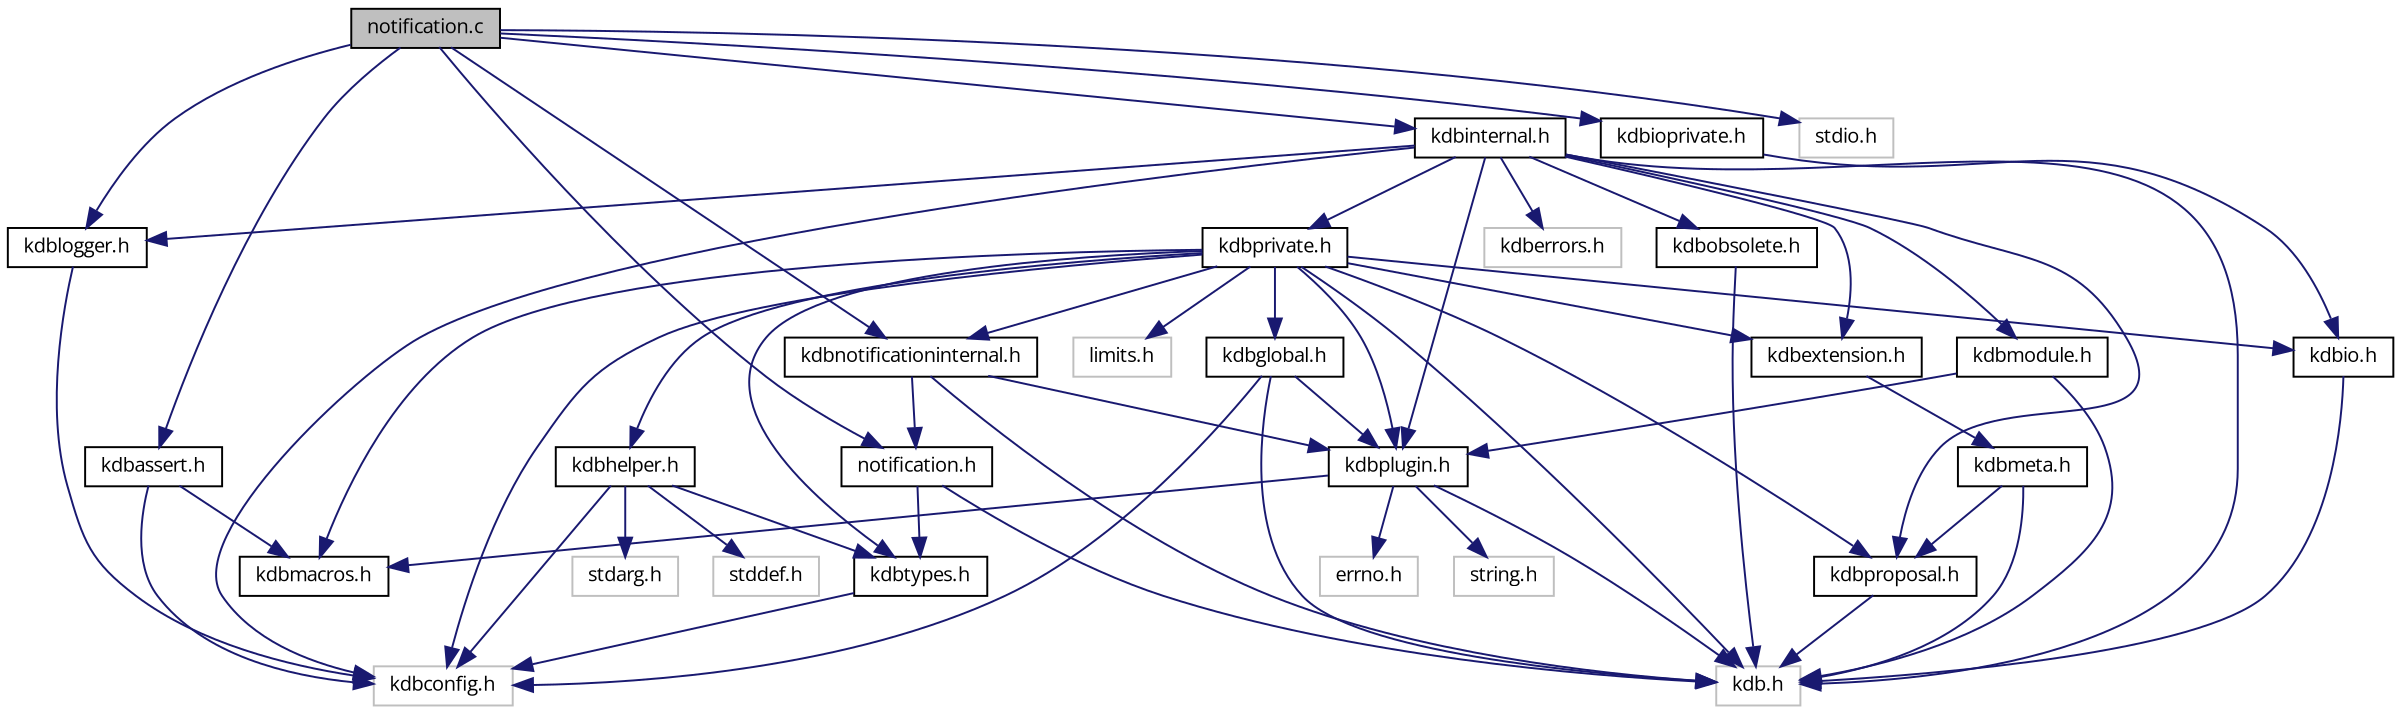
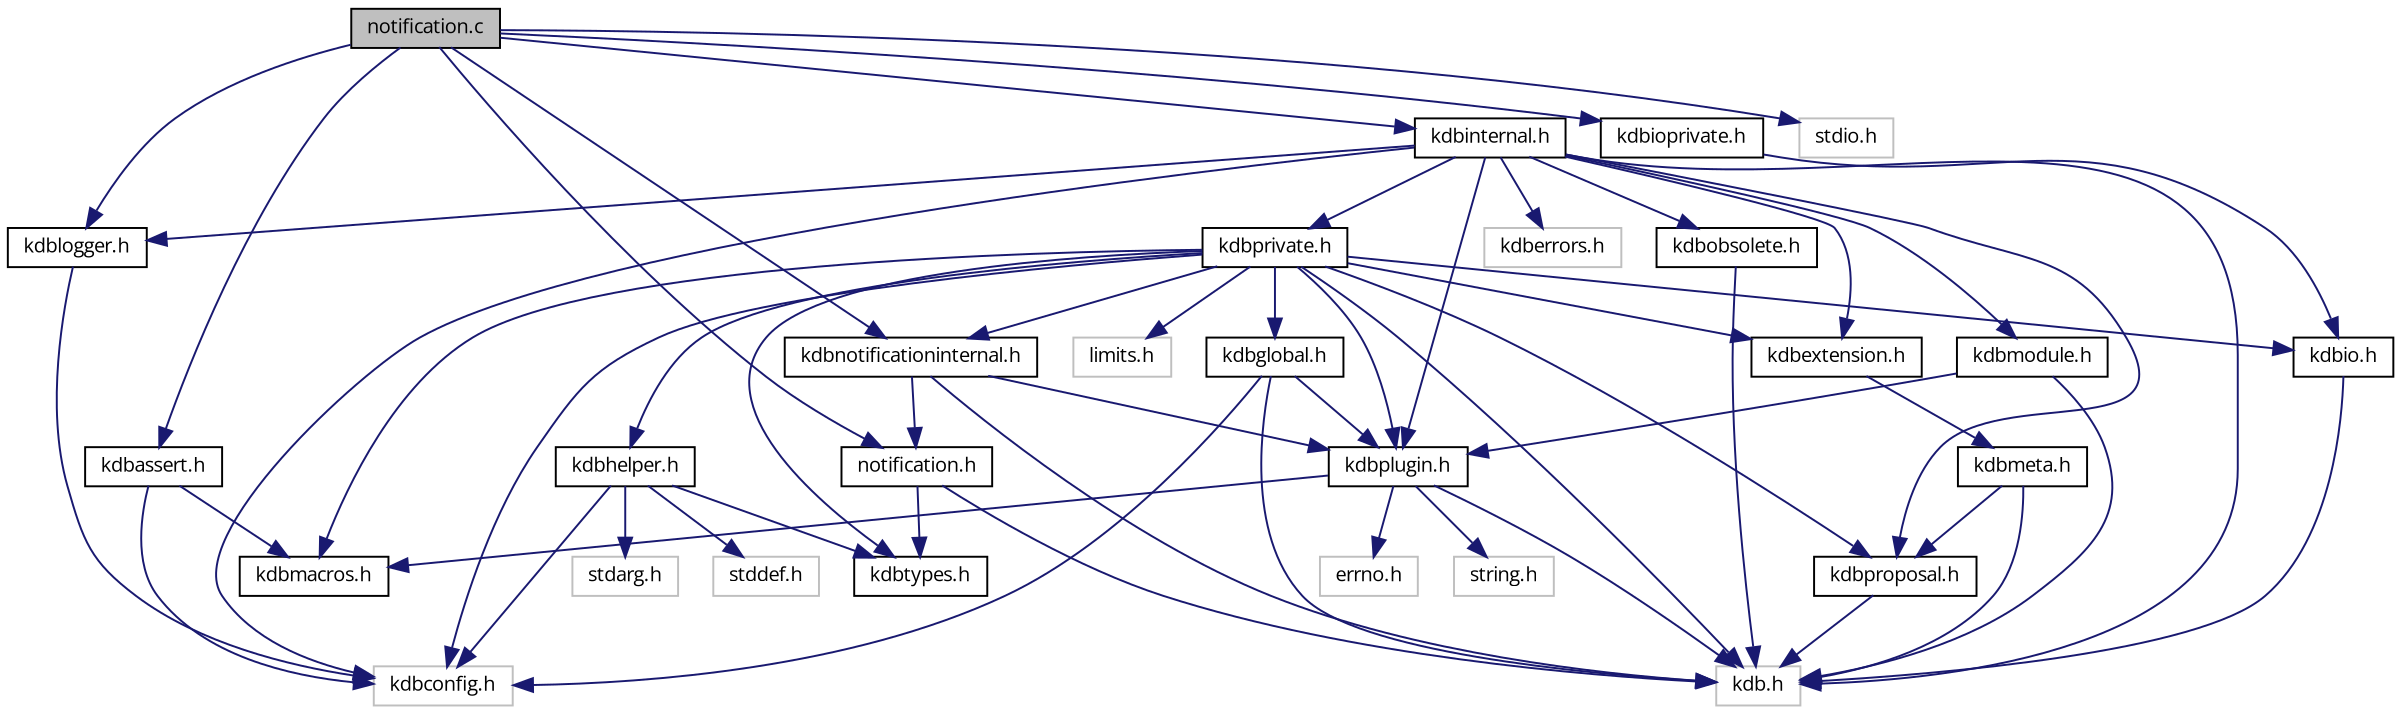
  digraph {
    fontname="Open Sans"
    node [color=black fillcolor=white fontname="Open Sans" fontsize=10 shape=record style=filled]
    edge [color=midnightblue fontname="Open Sans" fontsize=10 labelfontname=Helvetica labelfontsize=10 style=solid]
    n1 [fillcolor=grey75 fontcolor=black height=0.2 label="notification.c" width=0.4]
    n2 [height=0.2 label="kdbassert.h" width=0.4]
    n3 [height=0.2 label="kdbinternal.h" width=0.4]
    n4 [height=0.2 label="kdblogger.h" width=0.4]
    n5 [height=0.2 label="kdbnotificationinternal.h" width=0.4]
    n6 [height=0.2 label="notification.h" width=0.4]
    n7 [height=0.2 label="kdbioprivate.h" width=0.4]
    n8 [color=grey75 height=0.2 label="stdio.h" width=0.4]
    n9 [color=grey75 height=0.2 label="kdbconfig.h" width=0.4]
    n10 [height=0.2 label="kdbmacros.h" width=0.4]
    n11 [color=grey75 height=0.2 label="kdb.h" width=0.4]
    n12 [color=grey75 height=0.2 label="kdberrors.h" width=0.4]
    n13 [height=0.2 label="kdbextension.h" width=0.4]
    n14 [height=0.2 label="kdbproposal.h" width=0.4]
    n15 [height=0.2 label="kdbmodule.h" width=0.4]
    n16 [height=0.2 label="kdbplugin.h" width=0.4]
    n17 [height=0.2 label="kdbobsolete.h" width=0.4]
    n18 [height=0.2 label="kdbprivate.h" width=0.4]
    n19 [height=0.2 label="kdbtypes.h" width=0.4]
    n20 [height=0.2 label="kdbio.h" width=0.4]
    n21 [height=0.2 label="kdbmeta.h" width=0.4]
    n22 [color=grey75 height=0.2 label="errno.h" width=0.4]
    n23 [color=grey75 height=0.2 label="string.h" width=0.4]
    n24 [height=0.2 label="kdbhelper.h" width=0.4]
    n25 [height=0.2 label="kdbglobal.h" width=0.4]
    n26 [color=grey75 height=0.2 label="limits.h" width=0.4]
    n27 [color=grey75 height=0.2 label="stdarg.h" width=0.4]
    n28 [color=grey75 height=0.2 label="stddef.h" width=0.4]
    n1 -> n2
    n1 -> n3
    n1 -> n4
    n1 -> n5
    n1 -> n6
    n1 -> n7
    n1 -> n8
    n2 -> n9
    n2 -> n10
    n3 -> n4
    n3 -> n9
    n3 -> n11
    n3 -> n12
    n3 -> n13
    n3 -> n14
    n3 -> n15
    n3 -> n16
    n3 -> n17
    n3 -> n18
    n4 -> n9
    n5 -> n6
    n5 -> n11
    n5 -> n16
    n6 -> n11
    n6 -> n19
    n7 -> n20
    n13 -> n21
    n14 -> n11
    n15 -> n11
    n15 -> n16
    n16 -> n10
    n16 -> n11
    n16 -> n22
    n16 -> n23
    n17 -> n11
    n18 -> n5
    n18 -> n9
    n18 -> n10
    n18 -> n11
    n18 -> n13
    n18 -> n14
    n18 -> n16
    n18 -> n19
    n18 -> n20
    n18 -> n24
    n18 -> n25
    n18 -> n26
-   n19 -> n9
    n20 -> n11
    n21 -> n11
    n21 -> n14
    n24 -> n9
    n24 -> n19
    n24 -> n27
    n24 -> n28
    n25 -> n9
    n25 -> n11
    n25 -> n16
  }
